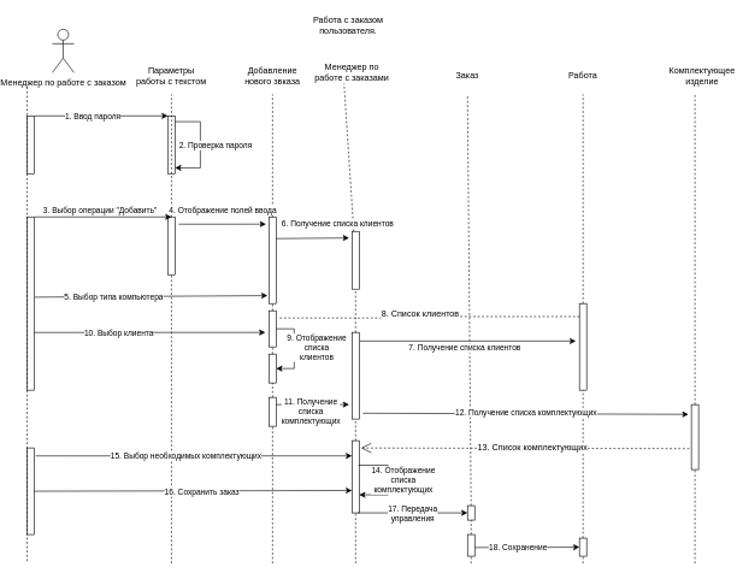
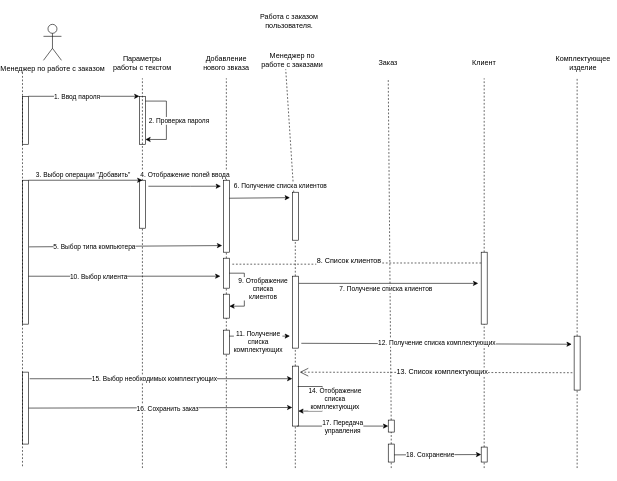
  <mxCell id="0" />
  <mxCell id="1" parent="0" />
  <mxCell id="2" value="" style="rounded=0;whiteSpace=wrap;html=1;" vertex="1" parent="1"><mxGeometry x="20" y="160" width="10" height="80" as="geometry" /></mxCell>
  <mxCell id="3" value="" style="rounded=0;whiteSpace=wrap;html=1;" vertex="1" parent="1"><mxGeometry x="20" y="300" width="10" height="240" as="geometry" /></mxCell>
  <mxCell id="4" value="" style="rounded=0;whiteSpace=wrap;html=1;" vertex="1" parent="1"><mxGeometry x="215" y="160" width="10" height="80" as="geometry" /></mxCell>
  <mxCell id="5" value="" style="rounded=0;whiteSpace=wrap;html=1;" vertex="1" parent="1"><mxGeometry x="215" y="300" width="10" height="80" as="geometry" /></mxCell>
  <mxCell id="6" value="" style="rounded=0;whiteSpace=wrap;html=1;" vertex="1" parent="1"><mxGeometry x="355" y="300" width="10" height="120" as="geometry" /></mxCell>
  <mxCell id="7" value="" style="rounded=0;whiteSpace=wrap;html=1;" vertex="1" parent="1"><mxGeometry x="470" y="320" width="10" height="80" as="geometry" /></mxCell>
  <mxCell id="8" value="" style="rounded=0;whiteSpace=wrap;html=1;" vertex="1" parent="1"><mxGeometry x="355" y="430" width="10" height="50" as="geometry" /></mxCell>
  <mxCell id="9" value="" style="rounded=0;whiteSpace=wrap;html=1;" vertex="1" parent="1"><mxGeometry x="355" y="490" width="10" height="40" as="geometry" /></mxCell>
  <mxCell id="10" value="" style="rounded=0;whiteSpace=wrap;html=1;" vertex="1" parent="1"><mxGeometry x="355" y="550" width="10" height="40" as="geometry" /></mxCell>
  <mxCell id="11" value="" style="rounded=0;whiteSpace=wrap;html=1;" vertex="1" parent="1"><mxGeometry x="470" y="460" width="10" height="120" as="geometry" /></mxCell>
  <mxCell id="12" value="" style="rounded=0;whiteSpace=wrap;html=1;" vertex="1" parent="1"><mxGeometry x="20" y="620" width="10" height="120" as="geometry" /></mxCell>
  <mxCell id="13" value="" style="rounded=0;whiteSpace=wrap;html=1;" vertex="1" parent="1"><mxGeometry x="785" y="420" width="10" height="120" as="geometry" /></mxCell>
  <mxCell id="14" value="" style="rounded=0;whiteSpace=wrap;html=1;" vertex="1" parent="1"><mxGeometry x="940" y="560" width="10" height="90" as="geometry" /></mxCell>
  <mxCell id="15" value="" style="rounded=0;whiteSpace=wrap;html=1;" vertex="1" parent="1"><mxGeometry x="470" y="610" width="10" height="100" as="geometry" /></mxCell>
  <mxCell id="16" value="" style="rounded=0;whiteSpace=wrap;html=1;" vertex="1" parent="1"><mxGeometry x="630" y="700" width="10" height="20" as="geometry" /></mxCell>
  <mxCell id="17" value="" style="rounded=0;whiteSpace=wrap;html=1;" vertex="1" parent="1"><mxGeometry x="630" y="740" width="10" height="30" as="geometry" /></mxCell>
  <mxCell id="18" value="" style="rounded=0;whiteSpace=wrap;html=1;" vertex="1" parent="1"><mxGeometry x="785" y="745" width="10" height="25" as="geometry" /></mxCell>
  <mxCell id="19" value="Менеджер по работе с заказом" style="shape=umlActor;verticalLabelPosition=bottom;verticalAlign=top;html=1;outlineConnect=0;" vertex="1" parent="1"><mxGeometry x="55" y="40" width="30" height="60" as="geometry" /></mxCell>
  <mxCell id="20" value="Параметры работы с текстом" style="text;html=1;strokeColor=none;fillColor=none;align=center;verticalAlign=middle;whiteSpace=wrap;rounded=0;" vertex="1" parent="1"><mxGeometry x="170" y="90" width="100" height="30" as="geometry" /></mxCell>
  <mxCell id="21" value="Добавление нового звказа" style="text;html=1;strokeColor=none;fillColor=none;align=center;verticalAlign=middle;whiteSpace=wrap;rounded=0;" vertex="1" parent="1"><mxGeometry x="320" y="90" width="80" height="30" as="geometry" /></mxCell>
  <mxCell id="22" value="Менеджер по работе с заказами" style="text;html=1;strokeColor=none;fillColor=none;align=center;verticalAlign=middle;whiteSpace=wrap;rounded=0;" vertex="1" parent="1"><mxGeometry x="415" y="85" width="110" height="30" as="geometry" /></mxCell>
  <mxCell id="23" value="Заказ" style="text;html=1;strokeColor=none;fillColor=none;align=center;verticalAlign=middle;whiteSpace=wrap;rounded=0;" vertex="1" parent="1"><mxGeometry x="600" y="90" width="60" height="30" as="geometry" /></mxCell>
- <mxCell id="24" value="Работа" style="text;html=1;strokeColor=none;fillColor=none;align=center;verticalAlign=middle;whiteSpace=wrap;rounded=0;" vertex="1" parent="1"><mxGeometry x="760" y="90" width="60" height="30" as="geometry" /></mxCell>
+ <mxCell id="24" value="Клиент" style="text;html=1;strokeColor=none;fillColor=none;align=center;verticalAlign=middle;whiteSpace=wrap;rounded=0;" vertex="1" parent="1"><mxGeometry x="760" y="90" width="60" height="30" as="geometry" /></mxCell>
  <mxCell id="25" value="Комплектующее изделие" style="text;html=1;strokeColor=none;fillColor=none;align=center;verticalAlign=middle;whiteSpace=wrap;rounded=0;" vertex="1" parent="1"><mxGeometry x="920" y="90" width="70" height="30" as="geometry" /></mxCell>
  <mxCell id="26" value="" style="endArrow=classic;html=1;rounded=0;exitX=1;exitY=0;exitDx=0;exitDy=0;entryX=0;entryY=0;entryDx=0;entryDy=0;" edge="1" parent="1" source="2" target="4"><mxGeometry relative="1" as="geometry"><mxPoint x="470" y="370" as="sourcePoint" /><mxPoint x="570" y="370" as="targetPoint" /></mxGeometry></mxCell>
  <mxCell id="27" value="1. Ввод пароля" style="edgeLabel;resizable=0;html=1;align=center;verticalAlign=middle;" connectable="0" vertex="1" parent="26"><mxGeometry relative="1" as="geometry"><mxPoint x="-13" as="offset" /></mxGeometry></mxCell>
  <mxCell id="28" value="" style="endArrow=none;dashed=1;html=1;rounded=0;" edge="1" parent="1"><mxGeometry width="50" height="50" relative="1" as="geometry"><mxPoint x="20" y="120" as="sourcePoint" /><mxPoint x="20" y="780" as="targetPoint" /></mxGeometry></mxCell>
  <mxCell id="29" value="" style="endArrow=none;dashed=1;html=1;rounded=0;startArrow=none;" edge="1" parent="1" source="5"><mxGeometry width="50" height="50" relative="1" as="geometry"><mxPoint x="220" y="740" as="sourcePoint" /><mxPoint x="220" y="130" as="targetPoint" /></mxGeometry></mxCell>
  <mxCell id="30" value="" style="endArrow=none;dashed=1;html=1;rounded=0;startArrow=none;" edge="1" parent="1" source="6"><mxGeometry width="50" height="50" relative="1" as="geometry"><mxPoint x="360" y="740" as="sourcePoint" /><mxPoint x="360" y="130" as="targetPoint" /></mxGeometry></mxCell>
  <mxCell id="31" value="" style="endArrow=none;dashed=1;html=1;rounded=0;startArrow=none;entryX=0.4;entryY=1;entryDx=0;entryDy=0;entryPerimeter=0;" edge="1" parent="1" source="7" target="22"><mxGeometry width="50" height="50" relative="1" as="geometry"><mxPoint x="480" y="740" as="sourcePoint" /><mxPoint x="470" y="130" as="targetPoint" /></mxGeometry></mxCell>
  <mxCell id="32" value="" style="endArrow=none;dashed=1;html=1;rounded=0;startArrow=none;" edge="1" parent="1" source="16"><mxGeometry width="50" height="50" relative="1" as="geometry"><mxPoint x="630" y="740" as="sourcePoint" /><mxPoint x="630" y="130" as="targetPoint" /></mxGeometry></mxCell>
  <mxCell id="33" value="" style="endArrow=none;dashed=1;html=1;rounded=0;startArrow=none;" edge="1" parent="1" source="13"><mxGeometry width="50" height="50" relative="1" as="geometry"><mxPoint x="790" y="740" as="sourcePoint" /><mxPoint x="790" y="130" as="targetPoint" /></mxGeometry></mxCell>
  <mxCell id="34" value="" style="endArrow=none;dashed=1;html=1;rounded=0;startArrow=none;" edge="1" parent="1" source="14"><mxGeometry width="50" height="50" relative="1" as="geometry"><mxPoint x="950" y="740" as="sourcePoint" /><mxPoint x="945" y="130" as="targetPoint" /></mxGeometry></mxCell>
  <mxCell id="35" value="" style="endArrow=classic;html=1;rounded=0;exitX=1;exitY=0.1;exitDx=0;exitDy=0;exitPerimeter=0;entryX=1;entryY=0.9;entryDx=0;entryDy=0;entryPerimeter=0;" edge="1" parent="1" source="4" target="4"><mxGeometry relative="1" as="geometry"><mxPoint x="470" y="370" as="sourcePoint" /><mxPoint x="570" y="370" as="targetPoint" /><Array as="points"><mxPoint x="260" y="168" /><mxPoint x="260" y="232" /></Array></mxGeometry></mxCell>
  <mxCell id="36" value="2. Проверка пароля" style="edgeLabel;resizable=0;html=1;align=center;verticalAlign=middle;" connectable="0" vertex="1" parent="35"><mxGeometry relative="1" as="geometry"><mxPoint x="20" as="offset" /></mxGeometry></mxCell>
  <mxCell id="37" value="" style="endArrow=classic;html=1;rounded=0;exitX=1;exitY=0;exitDx=0;exitDy=0;" edge="1" parent="1" source="3"><mxGeometry relative="1" as="geometry"><mxPoint x="470" y="370" as="sourcePoint" /><mxPoint x="220" y="300" as="targetPoint" /></mxGeometry></mxCell>
  <mxCell id="38" value="3. Выбор операции &quot;Добавить&quot;" style="edgeLabel;resizable=0;html=1;align=center;verticalAlign=middle;" connectable="0" vertex="1" parent="37"><mxGeometry relative="1" as="geometry"><mxPoint x="-5" y="-10" as="offset" /></mxGeometry></mxCell>
  <mxCell id="39" value="" style="endArrow=none;dashed=1;html=1;rounded=0;" edge="1" parent="1" target="5"><mxGeometry width="50" height="50" relative="1" as="geometry"><mxPoint x="220" y="780" as="sourcePoint" /><mxPoint x="220" y="130" as="targetPoint" /></mxGeometry></mxCell>
  <mxCell id="40" value="" style="endArrow=none;dashed=1;html=1;rounded=0;startArrow=none;" edge="1" parent="1" source="8" target="6"><mxGeometry width="50" height="50" relative="1" as="geometry"><mxPoint x="360" y="740" as="sourcePoint" /><mxPoint x="360" y="130" as="targetPoint" /></mxGeometry></mxCell>
  <mxCell id="41" value="" style="endArrow=classic;html=1;rounded=0;entryX=-0.4;entryY=0.083;entryDx=0;entryDy=0;entryPerimeter=0;" edge="1" parent="1" target="6"><mxGeometry relative="1" as="geometry"><mxPoint x="230" y="310" as="sourcePoint" /><mxPoint x="570" y="370" as="targetPoint" /><Array as="points"><mxPoint x="300" y="310" /></Array></mxGeometry></mxCell>
  <mxCell id="42" value="4. Отображение полей ввода" style="edgeLabel;resizable=0;html=1;align=center;verticalAlign=middle;" connectable="0" vertex="1" parent="41"><mxGeometry relative="1" as="geometry"><mxPoint x="-1" y="-20" as="offset" /></mxGeometry></mxCell>
  <mxCell id="43" value="" style="endArrow=classic;html=1;rounded=0;exitX=1.1;exitY=0.463;exitDx=0;exitDy=0;exitPerimeter=0;entryX=-0.2;entryY=0.908;entryDx=0;entryDy=0;entryPerimeter=0;" edge="1" parent="1" source="3" target="6"><mxGeometry relative="1" as="geometry"><mxPoint x="470" y="370" as="sourcePoint" /><mxPoint x="570" y="370" as="targetPoint" /></mxGeometry></mxCell>
  <mxCell id="44" value="5. Выбор типа компьютера" style="edgeLabel;resizable=0;html=1;align=center;verticalAlign=middle;" connectable="0" vertex="1" parent="43"><mxGeometry relative="1" as="geometry"><mxPoint x="-52" as="offset" /></mxGeometry></mxCell>
  <mxCell id="45" value="" style="endArrow=none;dashed=1;html=1;rounded=0;startArrow=none;" edge="1" parent="1" source="11" target="7"><mxGeometry width="50" height="50" relative="1" as="geometry"><mxPoint x="475" y="740" as="sourcePoint" /><mxPoint x="480" y="130" as="targetPoint" /></mxGeometry></mxCell>
  <mxCell id="46" value="" style="endArrow=classic;html=1;rounded=0;exitX=1;exitY=0.25;exitDx=0;exitDy=0;entryX=-0.4;entryY=0.113;entryDx=0;entryDy=0;entryPerimeter=0;" edge="1" parent="1" source="6" target="7"><mxGeometry relative="1" as="geometry"><mxPoint x="470" y="370" as="sourcePoint" /><mxPoint x="570" y="370" as="targetPoint" /></mxGeometry></mxCell>
  <mxCell id="47" value="6. Получение списка клиентов" style="edgeLabel;resizable=0;html=1;align=center;verticalAlign=middle;" connectable="0" vertex="1" parent="46"><mxGeometry relative="1" as="geometry"><mxPoint x="34" y="-20" as="offset" /></mxGeometry></mxCell>
  <mxCell id="48" value="" style="endArrow=none;dashed=1;html=1;rounded=0;startArrow=none;" edge="1" parent="1" source="9" target="8"><mxGeometry width="50" height="50" relative="1" as="geometry"><mxPoint x="360" y="740" as="sourcePoint" /><mxPoint x="360" y="420" as="targetPoint" /></mxGeometry></mxCell>
  <mxCell id="49" value="" style="endArrow=classic;html=1;rounded=0;exitX=1;exitY=0.667;exitDx=0;exitDy=0;exitPerimeter=0;" edge="1" parent="1" source="3"><mxGeometry relative="1" as="geometry"><mxPoint x="470" y="370" as="sourcePoint" /><mxPoint x="350" y="460" as="targetPoint" /></mxGeometry></mxCell>
  <mxCell id="50" value="10. Выбор клиента" style="edgeLabel;resizable=0;html=1;align=center;verticalAlign=middle;" connectable="0" vertex="1" parent="49"><mxGeometry relative="1" as="geometry"><mxPoint x="-43" as="offset" /></mxGeometry></mxCell>
  <mxCell id="51" value="" style="endArrow=none;dashed=1;html=1;rounded=0;startArrow=none;" edge="1" parent="1" source="10" target="9"><mxGeometry width="50" height="50" relative="1" as="geometry"><mxPoint x="360" y="740" as="sourcePoint" /><mxPoint x="360" y="480" as="targetPoint" /></mxGeometry></mxCell>
  <mxCell id="52" value="" style="endArrow=classic;html=1;rounded=0;entryX=1;entryY=0.5;entryDx=0;entryDy=0;exitX=1;exitY=0.5;exitDx=0;exitDy=0;" edge="1" parent="1" source="8" target="9"><mxGeometry relative="1" as="geometry"><mxPoint x="370" y="460" as="sourcePoint" /><mxPoint x="570" y="370" as="targetPoint" /><Array as="points"><mxPoint x="390" y="455" /><mxPoint x="390" y="510" /></Array></mxGeometry></mxCell>
  <mxCell id="53" value="9. Отображение&lt;br&gt;списка&lt;br&gt;клиентов" style="edgeLabel;resizable=0;html=1;align=center;verticalAlign=middle;" connectable="0" vertex="1" parent="52"><mxGeometry relative="1" as="geometry"><mxPoint x="30" y="-3" as="offset" /></mxGeometry></mxCell>
  <mxCell id="54" value="" style="endArrow=none;dashed=1;html=1;rounded=0;" edge="1" parent="1" target="10"><mxGeometry width="50" height="50" relative="1" as="geometry"><mxPoint x="360" y="780" as="sourcePoint" /><mxPoint x="360" y="530" as="targetPoint" /></mxGeometry></mxCell>
  <mxCell id="55" value="" style="endArrow=none;dashed=1;html=1;rounded=0;startArrow=none;" edge="1" parent="1" source="15" target="11"><mxGeometry width="50" height="50" relative="1" as="geometry"><mxPoint x="475" y="740" as="sourcePoint" /><mxPoint x="475" y="400" as="targetPoint" /></mxGeometry></mxCell>
  <mxCell id="56" value="" style="endArrow=classic;html=1;rounded=0;exitX=1;exitY=0.25;exitDx=0;exitDy=0;entryX=-0.4;entryY=0.833;entryDx=0;entryDy=0;entryPerimeter=0;" edge="1" parent="1" source="10" target="11"><mxGeometry relative="1" as="geometry"><mxPoint x="470" y="350" as="sourcePoint" /><mxPoint x="460" y="560" as="targetPoint" /></mxGeometry></mxCell>
  <mxCell id="57" value="11. Получение&lt;br&gt;списка&lt;br&gt;комплектующих" style="edgeLabel;resizable=0;html=1;align=center;verticalAlign=middle;" connectable="0" vertex="1" parent="56"><mxGeometry relative="1" as="geometry"><mxPoint x="-3" y="10" as="offset" /></mxGeometry></mxCell>
  <mxCell id="58" value="" style="endArrow=none;dashed=1;html=1;rounded=0;startArrow=none;" edge="1" parent="1" source="18" target="13"><mxGeometry width="50" height="50" relative="1" as="geometry"><mxPoint x="790" y="780" as="sourcePoint" /><mxPoint x="790" y="130" as="targetPoint" /></mxGeometry></mxCell>
  <mxCell id="59" value="" style="endArrow=classic;html=1;rounded=0;exitX=1.1;exitY=0.1;exitDx=0;exitDy=0;exitPerimeter=0;" edge="1" parent="1" source="11"><mxGeometry relative="1" as="geometry"><mxPoint x="470" y="340" as="sourcePoint" /><mxPoint x="780" y="472" as="targetPoint" /></mxGeometry></mxCell>
  <mxCell id="60" value="7. Получение списка клиентов" style="edgeLabel;resizable=0;html=1;align=center;verticalAlign=middle;" connectable="0" vertex="1" parent="59"><mxGeometry relative="1" as="geometry"><mxPoint x="-6" y="9" as="offset" /></mxGeometry></mxCell>
  <mxCell id="61" value="" style="endArrow=none;dashed=1;html=1;rounded=0;entryX=0;entryY=0.15;entryDx=0;entryDy=0;entryPerimeter=0;startArrow=none;" edge="1" parent="1" target="13"><mxGeometry width="50" height="50" relative="1" as="geometry"><mxPoint x="620" y="438" as="sourcePoint" /><mxPoint x="550" y="320" as="targetPoint" /></mxGeometry></mxCell>
  <mxCell id="62" value="8. Список клиентов" style="text;html=1;strokeColor=none;fillColor=none;align=center;verticalAlign=middle;whiteSpace=wrap;rounded=0;" vertex="1" parent="1"><mxGeometry x="510" y="420" width="110" height="30" as="geometry" /></mxCell>
  <mxCell id="63" value="" style="endArrow=none;dashed=1;html=1;rounded=0;" edge="1" parent="1"><mxGeometry width="50" height="50" relative="1" as="geometry"><mxPoint x="370" y="440" as="sourcePoint" /><mxPoint x="510" y="440" as="targetPoint" /></mxGeometry></mxCell>
  <mxCell id="64" value="" style="endArrow=none;dashed=1;html=1;rounded=0;" edge="1" parent="1" target="14"><mxGeometry width="50" height="50" relative="1" as="geometry"><mxPoint x="945" y="780" as="sourcePoint" /><mxPoint x="950" y="130" as="targetPoint" /></mxGeometry></mxCell>
  <mxCell id="65" value="" style="endArrow=classic;html=1;rounded=0;entryX=-0.4;entryY=0.15;entryDx=0;entryDy=0;entryPerimeter=0;exitX=1.5;exitY=0.933;exitDx=0;exitDy=0;exitPerimeter=0;" edge="1" parent="1" source="11" target="14"><mxGeometry relative="1" as="geometry"><mxPoint x="470" y="330" as="sourcePoint" /><mxPoint x="570" y="330" as="targetPoint" /></mxGeometry></mxCell>
  <mxCell id="66" value="12. Получение списка комплектующих" style="edgeLabel;resizable=0;html=1;align=center;verticalAlign=middle;" connectable="0" vertex="1" parent="65"><mxGeometry relative="1" as="geometry"><mxPoint y="-2" as="offset" /></mxGeometry></mxCell>
  <mxCell id="67" value="" style="endArrow=none;dashed=1;html=1;rounded=0;" edge="1" parent="1" target="15"><mxGeometry width="50" height="50" relative="1" as="geometry"><mxPoint x="475" y="780" as="sourcePoint" /><mxPoint x="475" y="580" as="targetPoint" /></mxGeometry></mxCell>
  <mxCell id="68" value="" style="endArrow=classic;html=1;rounded=0;exitX=1.2;exitY=0.092;exitDx=0;exitDy=0;exitPerimeter=0;" edge="1" parent="1" source="12"><mxGeometry relative="1" as="geometry"><mxPoint x="470" y="420" as="sourcePoint" /><mxPoint x="470" y="631" as="targetPoint" /></mxGeometry></mxCell>
  <mxCell id="69" value="15. Выбор необходимых комплектующих" style="edgeLabel;resizable=0;html=1;align=center;verticalAlign=middle;" connectable="0" vertex="1" parent="68"><mxGeometry relative="1" as="geometry"><mxPoint x="-11" y="-1" as="offset" /></mxGeometry></mxCell>
  <mxCell id="70" value="" style="endArrow=classic;html=1;rounded=0;exitX=1;exitY=0.5;exitDx=0;exitDy=0;entryX=0;entryY=0.69;entryDx=0;entryDy=0;entryPerimeter=0;" edge="1" parent="1" source="12" target="15"><mxGeometry relative="1" as="geometry"><mxPoint x="470" y="420" as="sourcePoint" /><mxPoint x="460" y="680" as="targetPoint" /></mxGeometry></mxCell>
  <mxCell id="71" value="16. Сохранить заказ" style="edgeLabel;resizable=0;html=1;align=center;verticalAlign=middle;" connectable="0" vertex="1" parent="70"><mxGeometry relative="1" as="geometry"><mxPoint x="12" y="1" as="offset" /></mxGeometry></mxCell>
  <mxCell id="72" value="" style="endArrow=classic;html=1;rounded=0;exitX=0.9;exitY=0.34;exitDx=0;exitDy=0;exitPerimeter=0;entryX=1;entryY=0.75;entryDx=0;entryDy=0;" edge="1" parent="1" source="15" target="15"><mxGeometry relative="1" as="geometry"><mxPoint x="470" y="420" as="sourcePoint" /><mxPoint x="570" y="420" as="targetPoint" /><Array as="points"><mxPoint x="520" y="644" /><mxPoint x="520" y="685" /></Array></mxGeometry></mxCell>
  <mxCell id="73" value="14. Отображение&lt;br&gt;списка&lt;br&gt;комплектующих" style="edgeLabel;resizable=0;html=1;align=center;verticalAlign=middle;" connectable="0" vertex="1" parent="72"><mxGeometry relative="1" as="geometry"><mxPoint x="20" as="offset" /></mxGeometry></mxCell>
  <mxCell id="74" value="" style="endArrow=none;dashed=1;html=1;rounded=0;startArrow=none;" edge="1" parent="1" source="17" target="16"><mxGeometry width="50" height="50" relative="1" as="geometry"><mxPoint x="635" y="780" as="sourcePoint" /><mxPoint x="630" y="130" as="targetPoint" /></mxGeometry></mxCell>
  <mxCell id="75" value="" style="endArrow=classic;html=1;rounded=0;exitX=0.75;exitY=1;exitDx=0;exitDy=0;entryX=0;entryY=0.5;entryDx=0;entryDy=0;" edge="1" parent="1" source="15" target="16"><mxGeometry relative="1" as="geometry"><mxPoint x="470" y="410" as="sourcePoint" /><mxPoint x="570" y="410" as="targetPoint" /></mxGeometry></mxCell>
  <mxCell id="76" value="17. Передача&lt;br&gt;управления" style="edgeLabel;resizable=0;html=1;align=center;verticalAlign=middle;" connectable="0" vertex="1" parent="75"><mxGeometry relative="1" as="geometry"><mxPoint as="offset" /></mxGeometry></mxCell>
  <mxCell id="77" value="" style="endArrow=none;dashed=1;html=1;rounded=0;" edge="1" parent="1" target="17"><mxGeometry width="50" height="50" relative="1" as="geometry"><mxPoint x="635" y="780" as="sourcePoint" /><mxPoint x="635" y="720" as="targetPoint" /></mxGeometry></mxCell>
  <mxCell id="78" value="" style="endArrow=none;dashed=1;html=1;rounded=0;" edge="1" parent="1" target="18"><mxGeometry width="50" height="50" relative="1" as="geometry"><mxPoint x="790" y="780" as="sourcePoint" /><mxPoint x="790" y="540" as="targetPoint" /></mxGeometry></mxCell>
  <mxCell id="79" value="" style="endArrow=classic;html=1;rounded=0;entryX=0;entryY=0.5;entryDx=0;entryDy=0;" edge="1" parent="1" target="18"><mxGeometry relative="1" as="geometry"><mxPoint x="640" y="758" as="sourcePoint" /><mxPoint x="570" y="500" as="targetPoint" /></mxGeometry></mxCell>
  <mxCell id="80" value="18. Сохранение" style="edgeLabel;resizable=0;html=1;align=center;verticalAlign=middle;" connectable="0" vertex="1" parent="79"><mxGeometry relative="1" as="geometry"><mxPoint x="-13" as="offset" /></mxGeometry></mxCell>
  <mxCell id="81" value="Работа с заказом пользователя." style="text;html=1;strokeColor=none;fillColor=none;align=center;verticalAlign=middle;whiteSpace=wrap;rounded=0;" vertex="1" parent="1"><mxGeometry x="390" width="150" height="30" as="geometry" y="20" /></mxCell>
  <mxCell id="82" value="&lt;span style=&quot;font-size: 12px;&quot;&gt;13. Список комплектующих&lt;/span&gt;" style="endArrow=open;endSize=12;dashed=1;html=1;rounded=0;entryX=1.255;entryY=0.101;entryDx=0;entryDy=0;entryPerimeter=0;exitX=-0.29;exitY=0.678;exitDx=0;exitDy=0;exitPerimeter=0;" edge="1" parent="1" source="14" target="15"><mxGeometry x="-0.045" y="-1" width="160" relative="1" as="geometry"><mxPoint x="930" y="620" as="sourcePoint" /><mxPoint x="600" y="490" as="targetPoint" /><mxPoint as="offset" /></mxGeometry></mxCell>
